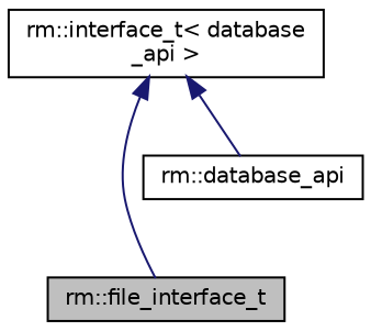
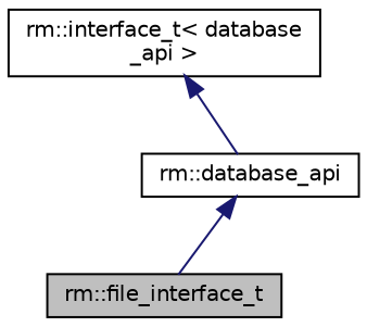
  digraph {
    node [color=black fontname=Helvetica fontsize=10 shape=record]
    edge [color=midnightblue dir=back fontname=Helvetica fontsize=10 labelfontname=Helvetica labelfontsize=10 style=solid]
    n1 [fillcolor=grey75 fontcolor=black height=0.2 label="rm::file_interface_t" style=filled width=0.4]
    n2 [height=0.2 label="rm::database_api" width=0.4]
    n3 [height=0.2 label="rm::interface_t\< database\l_api \>" width=0.4]
-   n3 -> n1
+   n2 -> n1
    n3 -> n2
  }
